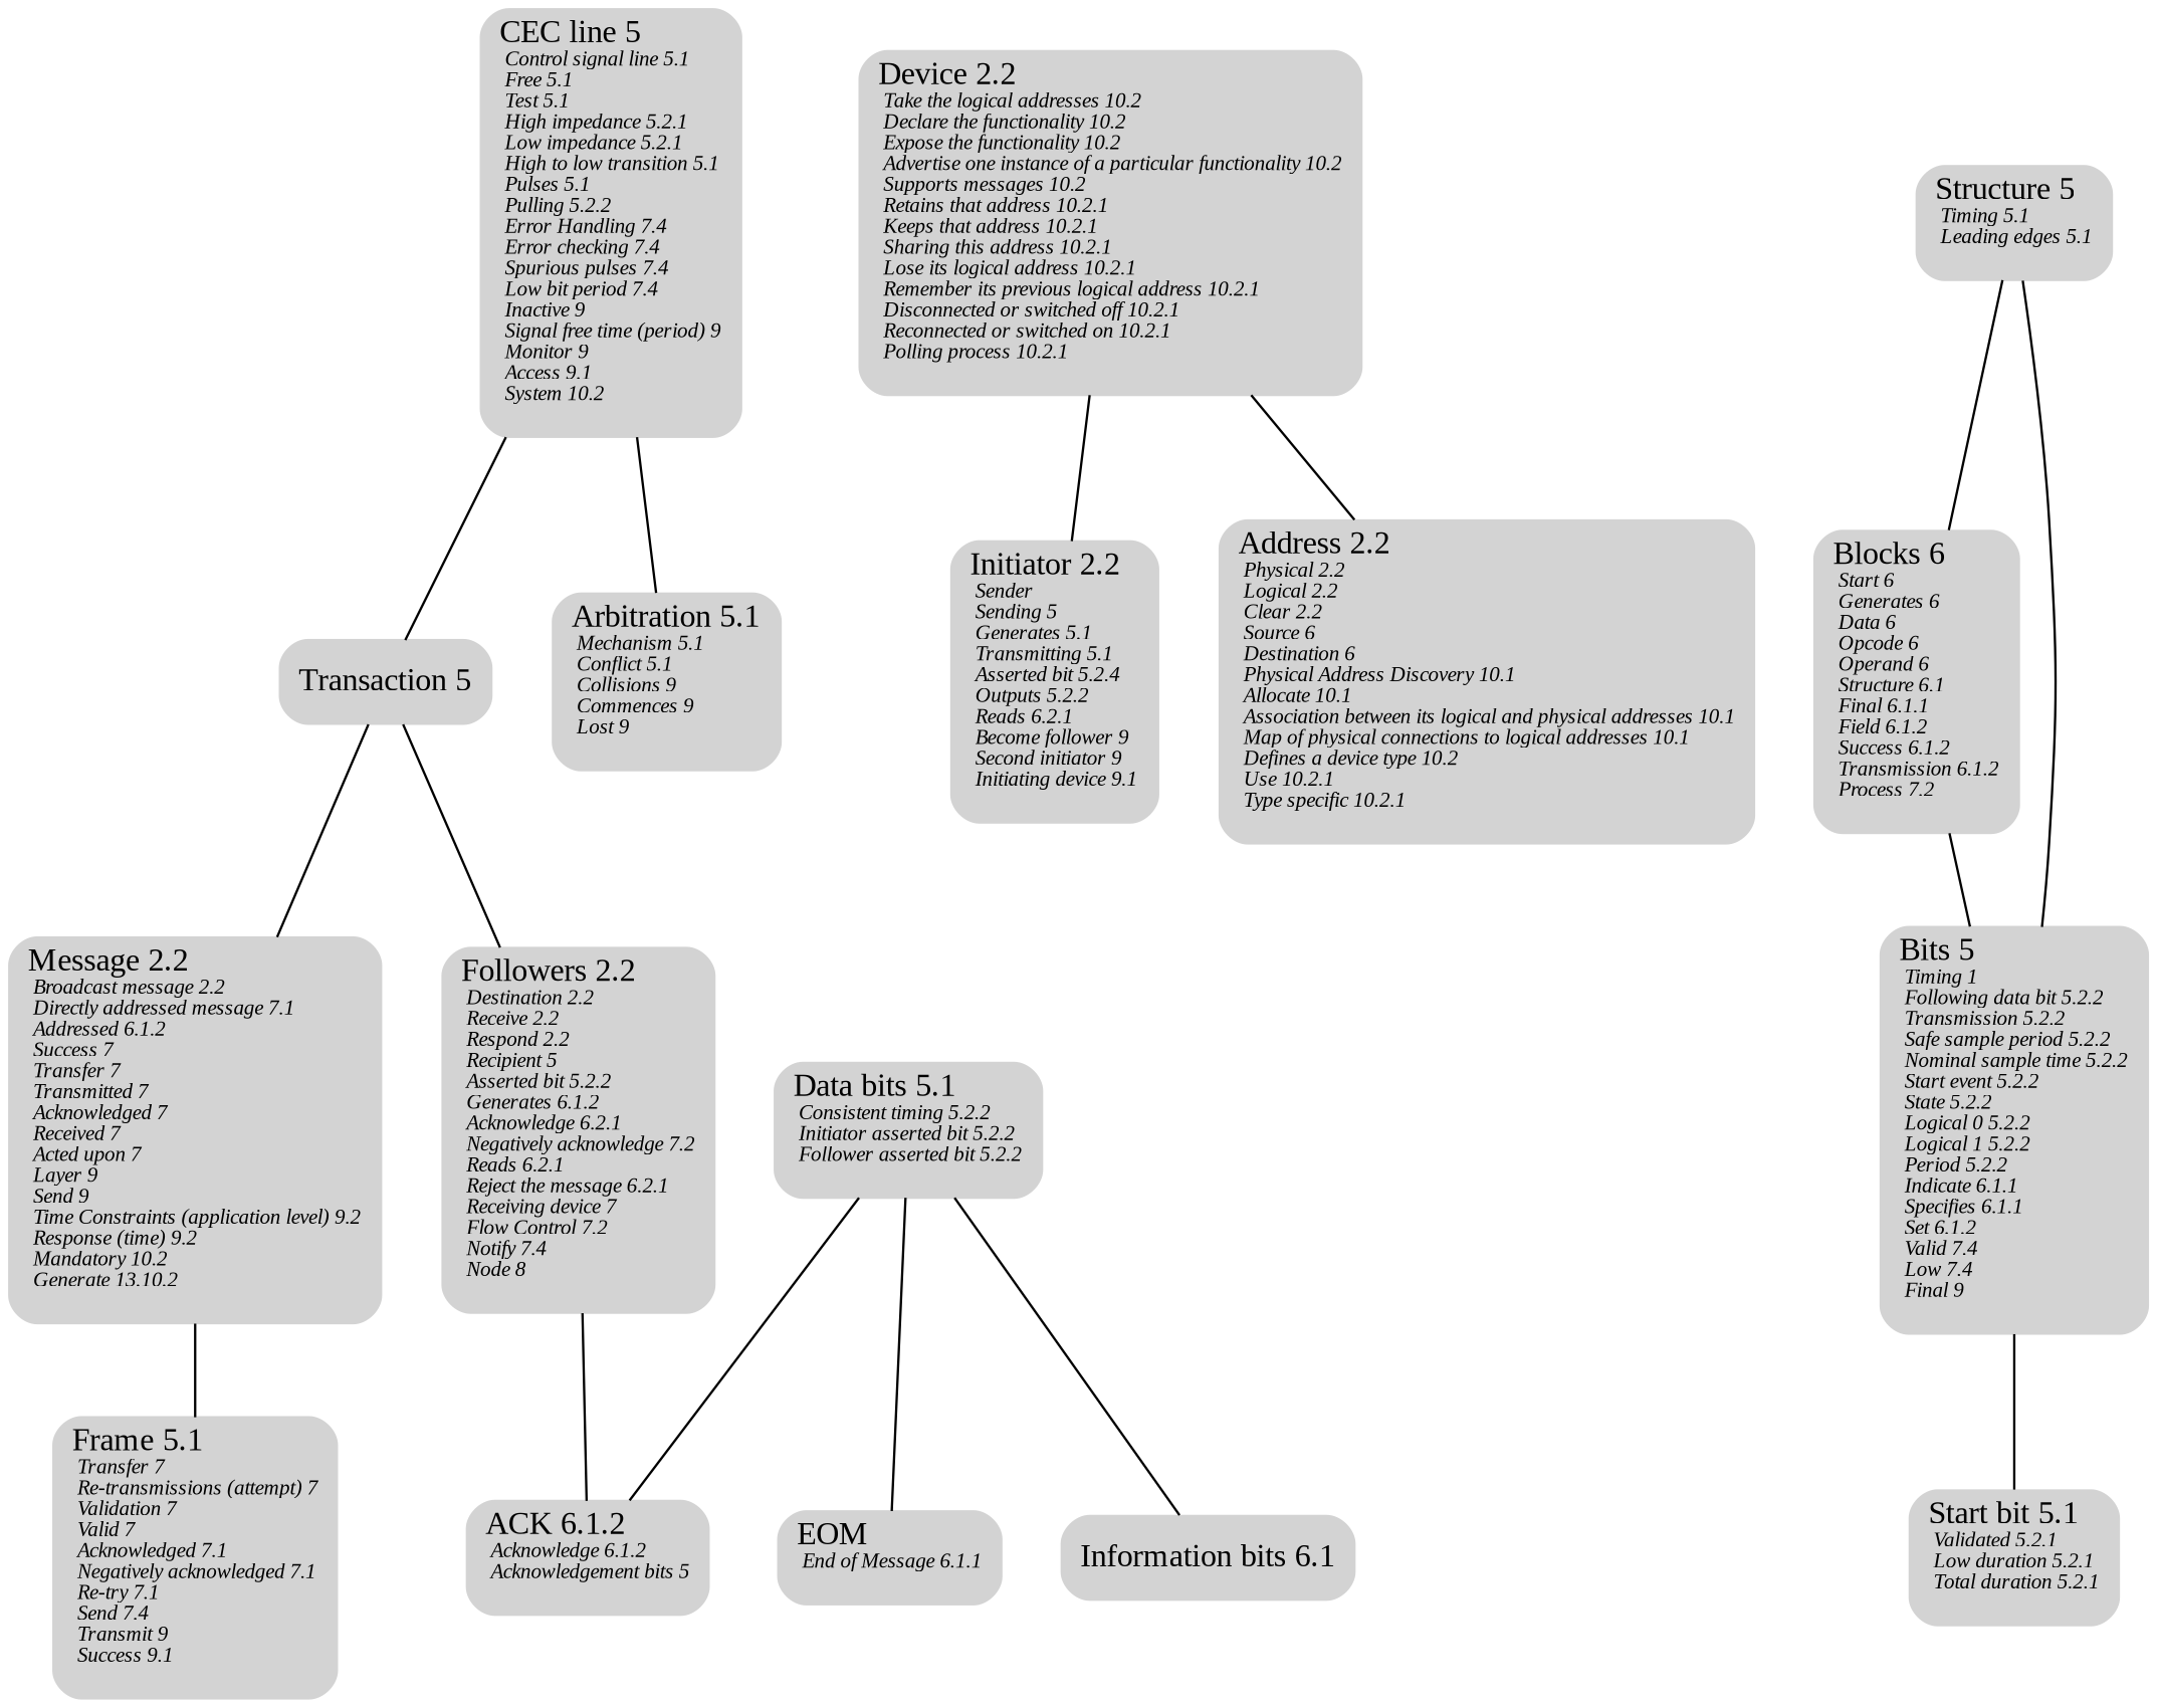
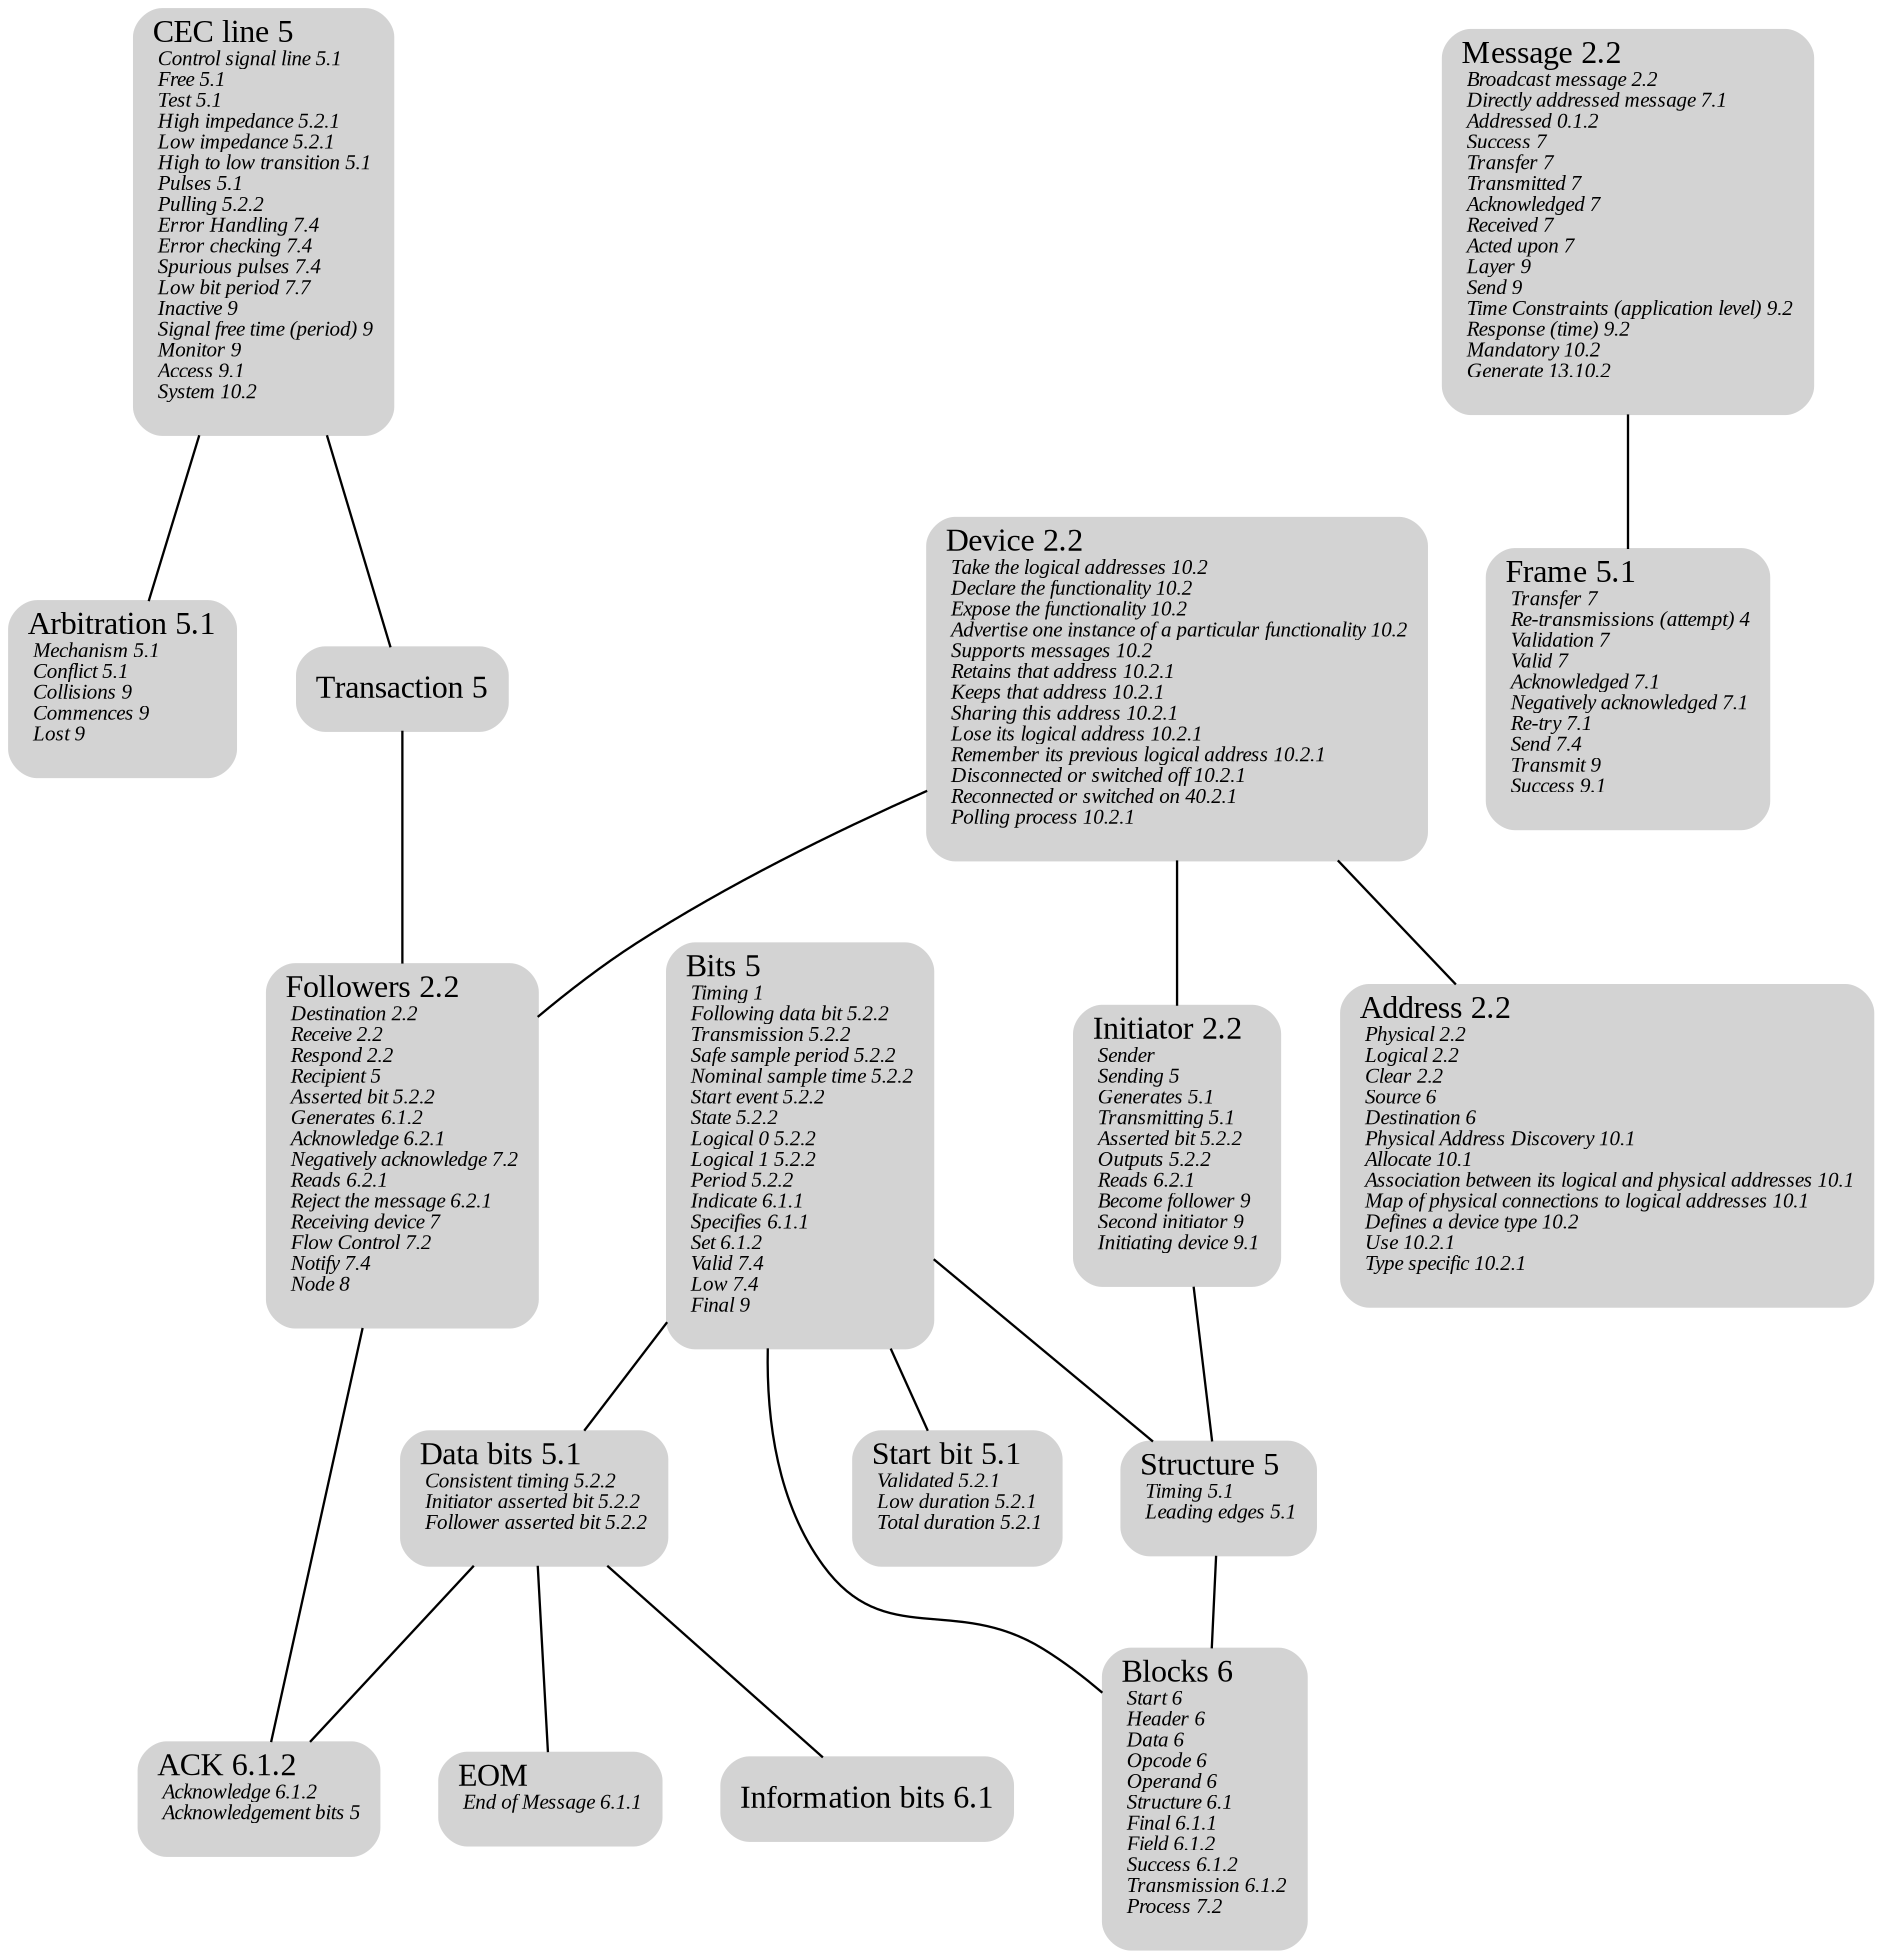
  strict graph {
    fontname="Liberation Serif"
    nodesep=0.36
    splines=true
    node [color=lightgray fontname="Liberation Serif" shape=box style="rounded, filled"]
    edge [fontname="Liberation Serif"]
-   n1 [label=<CEC line 5<font point-size="9"><br align="left"/><i> Control signal line 5.1<br align="left"/> Free 5.1<br align="left"/> Test 5.1<br align="left"/> High impedance 5.2.1<br align="left"/> Low impedance 5.2.1<br align="left"/> High to low transition 5.1<br align="left"/> Pulses 5.1<br align="left"/> Pulling 5.2.2<br align="left"/> Error Handling 7.4<br align="left"/> Error checking 7.4<br align="left"/> Spurious pulses 7.4<br align="left"/> Low bit period 7.4<br align="left"/> Inactive 9<br align="left"/> Signal free time (period) 9<br align="left"/> Monitor 9<br align="left"/> Access 9.1<br align="left"/> System 10.2<br align="left"/> </i></font>>]
+   n1 [label=<CEC line 5<font point-size="9"><br align="left"/><i> Control signal line 5.1<br align="left"/> Free 5.1<br align="left"/> Test 5.1<br align="left"/> High impedance 5.2.1<br align="left"/> Low impedance 5.2.1<br align="left"/> High to low transition 5.1<br align="left"/> Pulses 5.1<br align="left"/> Pulling 5.2.2<br align="left"/> Error Handling 7.4<br align="left"/> Error checking 7.4<br align="left"/> Spurious pulses 7.4<br align="left"/> Low bit period 7.7<br align="left"/> Inactive 9<br align="left"/> Signal free time (period) 9<br align="left"/> Monitor 9<br align="left"/> Access 9.1<br align="left"/> System 10.2<br align="left"/> </i></font>>]
    n2 [label=<Transaction 5>]
    n3 [label=<Arbitration 5.1<font point-size="9"><br align="left"/><i> Mechanism 5.1<br align="left"/> Conflict 5.1<br align="left"/> Collisions 9<br align="left"/> Commences 9<br align="left"/> Lost 9<br align="left"/> </i></font>>]
    n4 [label=<Followers 2.2<font point-size="9"><br align="left"/><i> Destination 2.2<br align="left"/> Receive 2.2<br align="left"/> Respond 2.2<br align="left"/> Recipient 5<br align="left"/> Asserted bit 5.2.2<br align="left"/> Generates 6.1.2<br align="left"/> Acknowledge 6.2.1<br align="left"/> Negatively acknowledge 7.2<br align="left"/> Reads 6.2.1<br align="left"/> Reject the message 6.2.1<br align="left"/> Receiving device 7<br align="left"/> Flow Control 7.2<br align="left"/> Notify 7.4<br align="left"/> Node 8<br align="left"/> </i></font>>]
-   n5 [label=<Message 2.2<font point-size="9"><br align="left"/><i> Broadcast message 2.2<br align="left"/> Directly addressed message 7.1<br align="left"/> Addressed 6.1.2<br align="left"/> Success 7<br align="left"/> Transfer 7<br align="left"/> Transmitted 7<br align="left"/> Acknowledged 7<br align="left"/> Received 7<br align="left"/> Acted upon 7<br align="left"/> Layer 9<br align="left"/> Send 9<br align="left"/> Time Constraints (application level) 9.2<br align="left"/> Response (time) 9.2<br align="left"/> Mandatory 10.2<br align="left"/> Generate 13.10.2<br align="left"/> </i></font>>]
-   n6 [label=<Initiator 2.2<font point-size="9"><br align="left"/><i> Sender<br align="left"/> Sending 5<br align="left"/> Generates 5.1<br align="left"/> Transmitting 5.1<br align="left"/> Asserted bit 5.2.4<br align="left"/> Outputs 5.2.2<br align="left"/> Reads 6.2.1<br align="left"/> Become follower 9<br align="left"/> Second initiator 9<br align="left"/> Initiating device 9.1<br align="left"/> </i></font>>]
+   n5 [label=<Message 2.2<font point-size="9"><br align="left"/><i> Broadcast message 2.2<br align="left"/> Directly addressed message 7.1<br align="left"/> Addressed 0.1.2<br align="left"/> Success 7<br align="left"/> Transfer 7<br align="left"/> Transmitted 7<br align="left"/> Acknowledged 7<br align="left"/> Received 7<br align="left"/> Acted upon 7<br align="left"/> Layer 9<br align="left"/> Send 9<br align="left"/> Time Constraints (application level) 9.2<br align="left"/> Response (time) 9.2<br align="left"/> Mandatory 10.2<br align="left"/> Generate 13.10.2<br align="left"/> </i></font>>]
+   n6 [label=<Initiator 2.2<font point-size="9"><br align="left"/><i> Sender<br align="left"/> Sending 5<br align="left"/> Generates 5.1<br align="left"/> Transmitting 5.1<br align="left"/> Asserted bit 5.2.2<br align="left"/> Outputs 5.2.2<br align="left"/> Reads 6.2.1<br align="left"/> Become follower 9<br align="left"/> Second initiator 9<br align="left"/> Initiating device 9.1<br align="left"/> </i></font>>]
    n7 [label=<Structure 5<font point-size="9"><br align="left"/><i> Timing 5.1<br align="left"/> Leading edges 5.1<br align="left"/> </i></font>>]
    n8 [label=<ACK 6.1.2<font point-size="9"><br align="left"/><i> Acknowledge 6.1.2<br align="left"/> Acknowledgement bits 5<br align="left"/> </i></font>>]
-   n9 [label=<Frame 5.1<font point-size="9"><br align="left"/><i> Transfer 7<br align="left"/> Re-transmissions (attempt) 7<br align="left"/> Validation 7<br align="left"/> Valid 7<br align="left"/> Acknowledged 7.1<br align="left"/> Negatively acknowledged 7.1<br align="left"/> Re-try 7.1<br align="left"/> Send 7.4<br align="left"/> Transmit 9<br align="left"/> Success 9.1<br align="left"/> </i></font>>]
-   n10 [label=<Blocks 6<font point-size="9"><br align="left"/><i> Start 6<br align="left"/> Generates 6<br align="left"/> Data 6<br align="left"/> Opcode 6<br align="left"/> Operand 6<br align="left"/> Structure 6.1<br align="left"/> Final 6.1.1<br align="left"/> Field 6.1.2<br align="left"/> Success 6.1.2<br align="left"/> Transmission 6.1.2<br align="left"/> Process 7.2<br align="left"/> </i></font>>]
+   n9 [label=<Frame 5.1<font point-size="9"><br align="left"/><i> Transfer 7<br align="left"/> Re-transmissions (attempt) 4<br align="left"/> Validation 7<br align="left"/> Valid 7<br align="left"/> Acknowledged 7.1<br align="left"/> Negatively acknowledged 7.1<br align="left"/> Re-try 7.1<br align="left"/> Send 7.4<br align="left"/> Transmit 9<br align="left"/> Success 9.1<br align="left"/> </i></font>>]
+   n10 [label=<Blocks 6<font point-size="9"><br align="left"/><i> Start 6<br align="left"/> Header 6<br align="left"/> Data 6<br align="left"/> Opcode 6<br align="left"/> Operand 6<br align="left"/> Structure 6.1<br align="left"/> Final 6.1.1<br align="left"/> Field 6.1.2<br align="left"/> Success 6.1.2<br align="left"/> Transmission 6.1.2<br align="left"/> Process 7.2<br align="left"/> </i></font>>]
    n11 [label=<Bits 5<font point-size="9"><br align="left"/><i> Timing 1<br align="left"/> Following data bit 5.2.2<br align="left"/> Transmission 5.2.2<br align="left"/> Safe sample period 5.2.2<br align="left"/> Nominal sample time 5.2.2<br align="left"/> Start event 5.2.2<br align="left"/> State 5.2.2<br align="left"/> Logical 0 5.2.2<br align="left"/> Logical 1 5.2.2<br align="left"/> Period 5.2.2<br align="left"/> Indicate 6.1.1<br align="left"/> Specifies 6.1.1<br align="left"/> Set 6.1.2<br align="left"/> Valid 7.4<br align="left"/> Low 7.4<br align="left"/> Final 9<br align="left"/> </i></font>>]
    n12 [label=<Start bit 5.1<font point-size="9"><br align="left"/><i> Validated 5.2.1<br align="left"/> Low duration 5.2.1<br align="left"/> Total duration 5.2.1<br align="left"/> </i></font>>]
    n13 [label=<Data bits 5.1<font point-size="9"><br align="left"/><i> Consistent timing 5.2.2<br align="left"/> Initiator asserted bit 5.2.2<br align="left"/> Follower asserted bit 5.2.2<br align="left"/> </i></font>>]
    n14 [label=<EOM<font point-size="9"><br align="left"/><i> End of Message 6.1.1<br align="left"/> </i></font>>]
    n15 [label=<Information bits 6.1>]
-   n16 [label=<Device 2.2<font point-size="9"><br align="left"/><i> Take the logical addresses 10.2<br align="left"/> Declare the functionality 10.2<br align="left"/> Expose the functionality 10.2<br align="left"/> Advertise one instance of a particular functionality 10.2<br align="left"/> Supports messages 10.2<br align="left"/> Retains that address 10.2.1<br align="left"/> Keeps that address 10.2.1<br align="left"/> Sharing this address 10.2.1<br align="left"/> Lose its logical address 10.2.1<br align="left"/> Remember its previous logical address 10.2.1<br align="left"/> Disconnected or switched off 10.2.1<br align="left"/> Reconnected or switched on 10.2.1<br align="left"/> Polling process 10.2.1<br align="left"/> </i></font>>]
+   n16 [label=<Device 2.2<font point-size="9"><br align="left"/><i> Take the logical addresses 10.2<br align="left"/> Declare the functionality 10.2<br align="left"/> Expose the functionality 10.2<br align="left"/> Advertise one instance of a particular functionality 10.2<br align="left"/> Supports messages 10.2<br align="left"/> Retains that address 10.2.1<br align="left"/> Keeps that address 10.2.1<br align="left"/> Sharing this address 10.2.1<br align="left"/> Lose its logical address 10.2.1<br align="left"/> Remember its previous logical address 10.2.1<br align="left"/> Disconnected or switched off 10.2.1<br align="left"/> Reconnected or switched on 40.2.1<br align="left"/> Polling process 10.2.1<br align="left"/> </i></font>>]
    n17 [label=<Address 2.2<font point-size="9"><br align="left"/><i> Physical 2.2<br align="left"/> Logical 2.2<br align="left"/> Clear 2.2<br align="left"/> Source 6<br align="left"/> Destination 6<br align="left"/> Physical Address Discovery 10.1<br align="left"/> Allocate 10.1<br align="left"/> Association between its logical and physical addresses 10.1<br align="left"/> Map of physical connections to logical addresses 10.1<br align="left"/> Defines a device type 10.2<br align="left"/> Use 10.2.1<br align="left"/> Type specific 10.2.1<br align="left"/> </i></font>>]
    n1 -- n2
    n1 -- n3
    n2 -- n4
-   n2 -- n5
    n4 -- n8
    n5 -- n9
+   n6 -- n7
    n7 -- n10
    n10 -- n11
    n11 -- n7
    n11 -- n12
+   n11 -- n13
    n13 -- n8
    n13 -- n14
    n13 -- n15
+   n16 -- n4
    n16 -- n6
    n16 -- n17
  }
